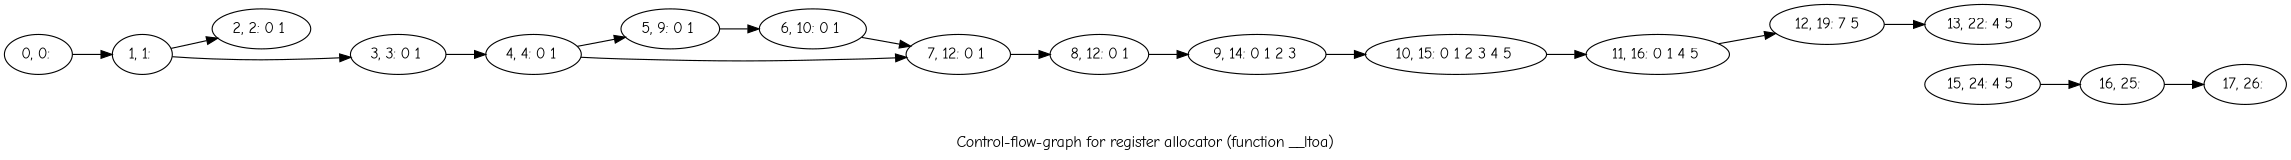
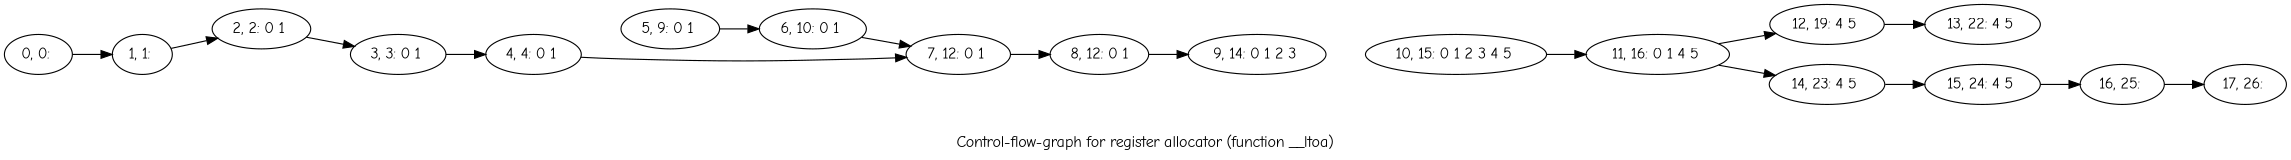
  digraph {
    fontname="Comic Neue"
    label="Control-flow-graph for register allocator (function __ltoa)"
    rankdir=LR
    node [fontname="Comic Neue"]
    edge [fontname="Comic Neue"]
    n1 [label="0, 0: "]
    n2 [label="1, 1: "]
    n3 [label="2, 2: 0 1 "]
    n4 [label="3, 3: 0 1 "]
    n5 [label="4, 4: 0 1 "]
    n6 [label="5, 9: 0 1 "]
    n7 [label="7, 12: 0 1 "]
    n8 [label="6, 10: 0 1 "]
    n9 [label="8, 12: 0 1"]
    n10 [label="9, 14: 0 1 2 3 "]
    n11 [label="10, 15: 0 1 2 3 4 5 "]
    n12 [label="11, 16: 0 1 4 5 "]
-   n13 [label="12, 19: 7 5"]
+   n13 [label="12, 19: 4 5 "]
+   n14 [label="14, 23: 4 5 "]
    n15 [label="13, 22: 4 5 "]
    n16 [label="15, 24: 4 5 "]
    n17 [label="16, 25: "]
    n18 [label="17, 26: "]
    n1 -> n2
    n2 -> n3
-   n2 -> n4
+   n3 -> n4
    n4 -> n5
-   n5 -> n6
    n5 -> n7
    n6 -> n8
    n7 -> n9
    n8 -> n7
    n9 -> n10
-   n10 -> n11
    n11 -> n12
    n12 -> n13
+   n12 -> n14
    n13 -> n15
+   n14 -> n16
    n16 -> n17
    n17 -> n18
  }
